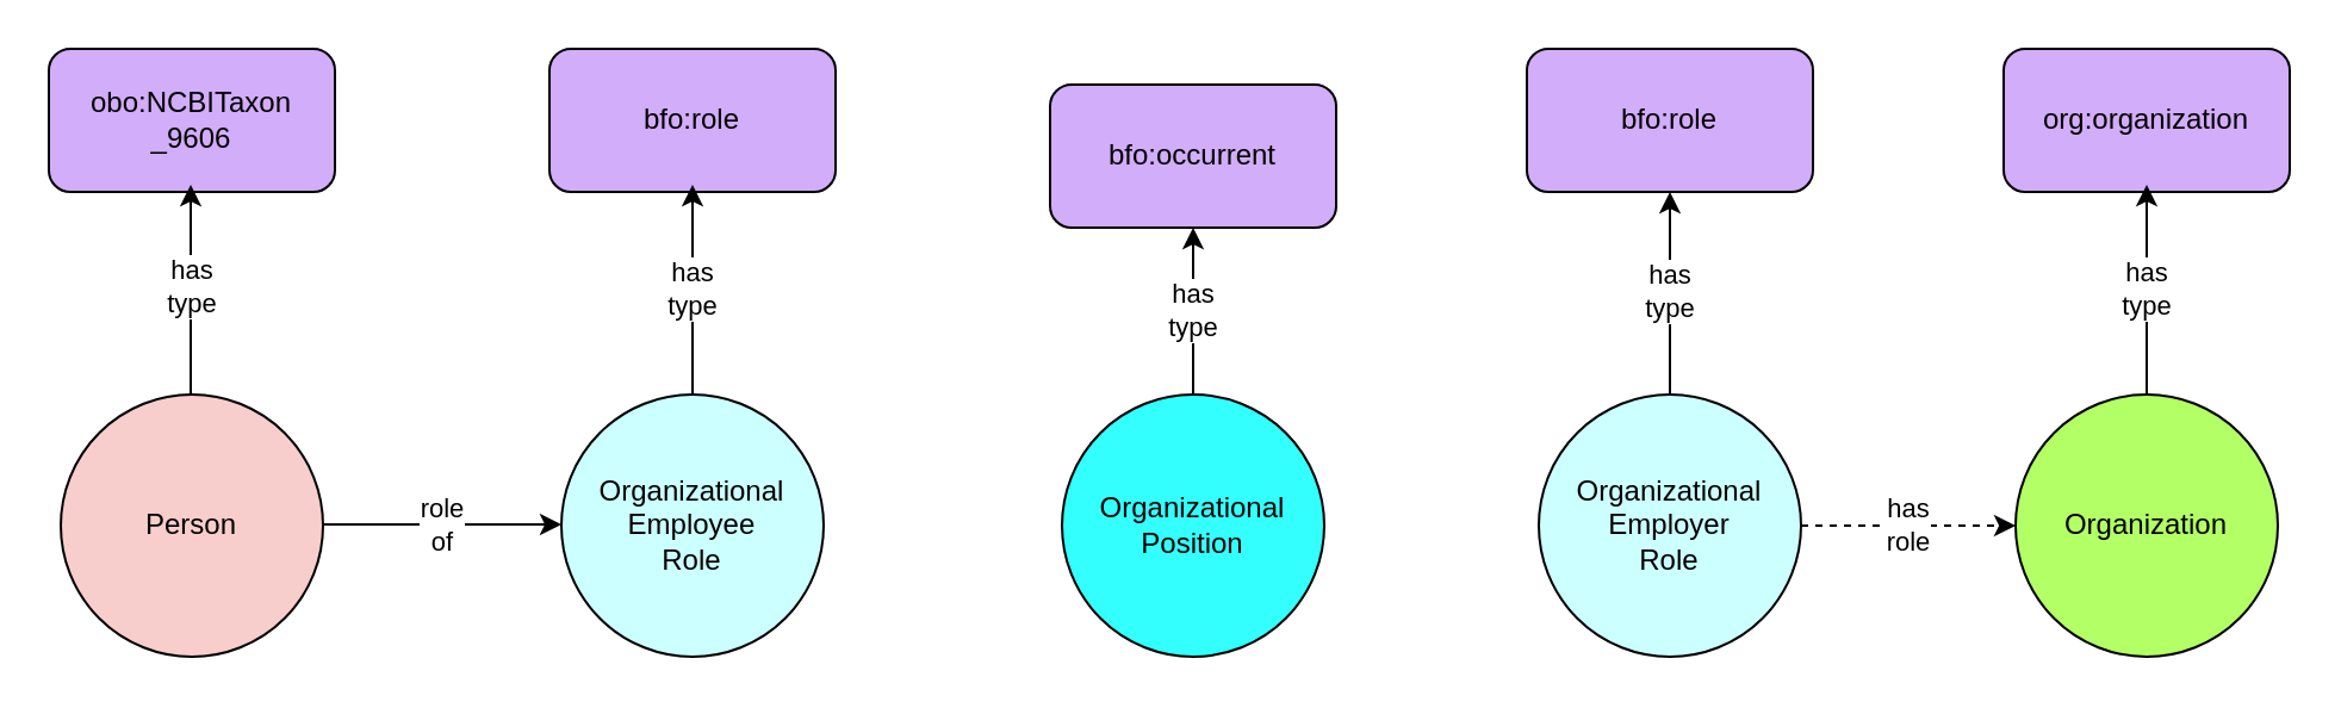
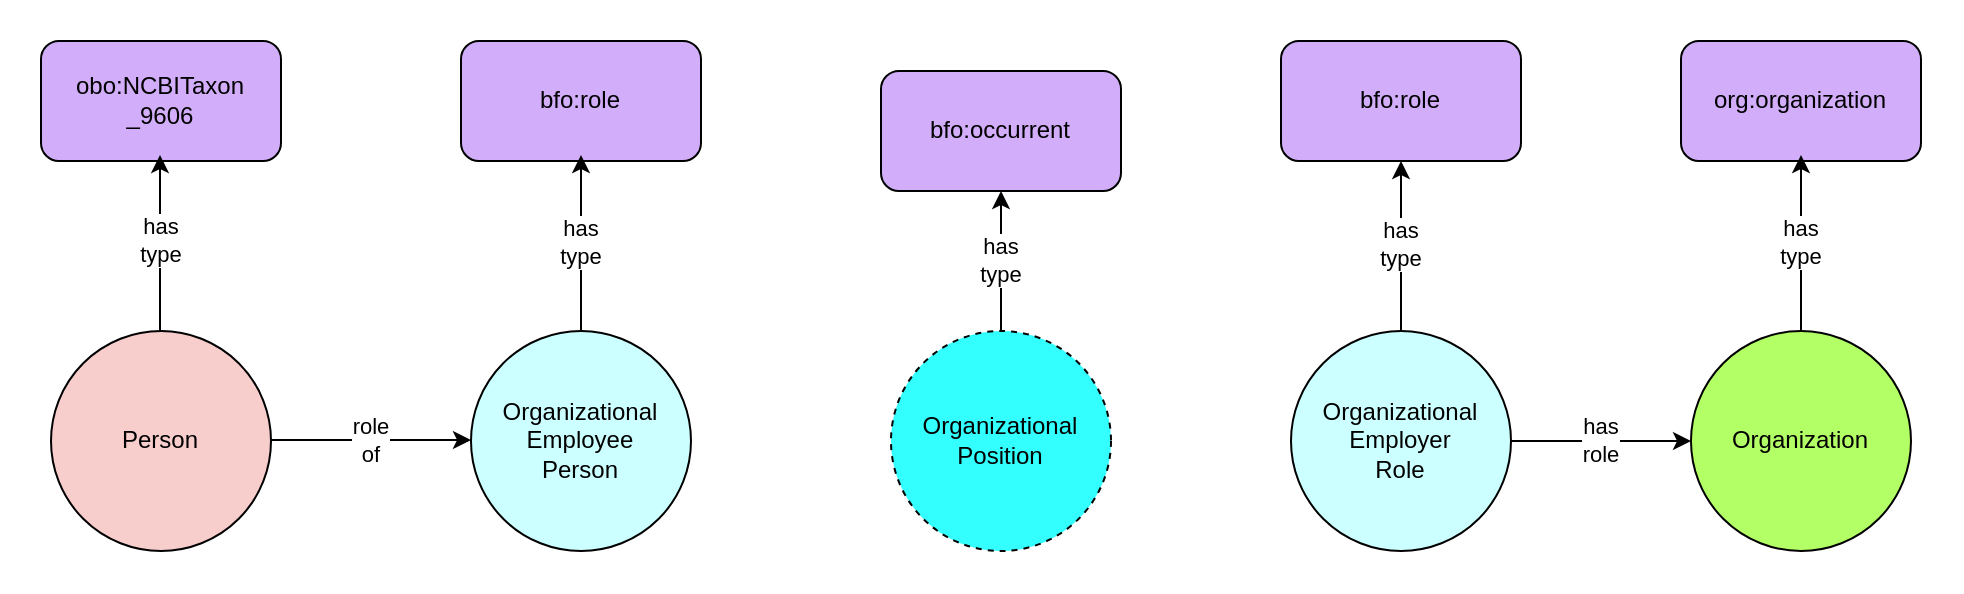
  <mxCell id="0" />
  <mxCell id="1" parent="0" />
  <mxCell id="2" value="bfo:occurrent" style="rounded=1;whiteSpace=wrap;html=1;fillColor=#d2adf9;" parent="1" vertex="1"><mxGeometry x="440" y="35" width="120" height="60" as="geometry" /></mxCell>
  <mxCell id="3" value="bfo:role" style="rounded=1;whiteSpace=wrap;html=1;fillColor=#d2adf9;" parent="1" vertex="1"><mxGeometry x="640" y="20" width="120" height="60" as="geometry" /></mxCell>
  <mxCell id="4" value="org:organization" style="rounded=1;whiteSpace=wrap;html=1;fillColor=#d2adf9;" parent="1" vertex="1"><mxGeometry x="840" y="20" width="120" height="60" as="geometry" /></mxCell>
- <mxCell id="5" value="&lt;div&gt;Organizational&lt;/div&gt;&lt;div&gt;Employee&lt;br&gt;&lt;/div&gt;&lt;div&gt;Role&lt;br&gt;&lt;/div&gt;" style="ellipse;whiteSpace=wrap;html=1;aspect=fixed;fillColor=#CCFFFF;" parent="1" vertex="1"><mxGeometry x="235" y="165" width="110" height="110" as="geometry" /></mxCell>
+ <mxCell id="5" value="&lt;div&gt;Organizational&lt;/div&gt;&lt;div&gt;Employee&lt;br&gt;&lt;/div&gt;&lt;div&gt;Person&lt;br&gt;&lt;/div&gt;" style="ellipse;whiteSpace=wrap;html=1;aspect=fixed;fillColor=#CCFFFF;" parent="1" vertex="1"><mxGeometry x="235" y="165" width="110" height="110" as="geometry" /></mxCell>
  <mxCell id="6" value="bfo:role" style="rounded=1;whiteSpace=wrap;html=1;fillColor=#d2adf9;" parent="1" vertex="1"><mxGeometry x="230" y="20" width="120" height="60" as="geometry" /></mxCell>
- <mxCell id="7" value="&lt;div&gt;Organizational&lt;/div&gt;&lt;div&gt;Position&lt;br&gt;&lt;/div&gt;" style="ellipse;whiteSpace=wrap;html=1;aspect=fixed;fillColor=#33FFFF;" parent="1" vertex="1"><mxGeometry x="445" y="165" width="110" height="110" as="geometry" /></mxCell>
+ <mxCell id="7" value="&lt;div&gt;Organizational&lt;/div&gt;&lt;div&gt;Position&lt;br&gt;&lt;/div&gt;" style="ellipse;whiteSpace=wrap;html=1;aspect=fixed;fillColor=#33FFFF;dashed=1;" parent="1" vertex="1"><mxGeometry x="445" y="165" width="110" height="110" as="geometry" /></mxCell>
  <mxCell id="8" value="&lt;div&gt;Organizational&lt;/div&gt;&lt;div&gt;Employer&lt;/div&gt;&lt;div&gt;Role&lt;br&gt;&lt;/div&gt;" style="ellipse;whiteSpace=wrap;html=1;aspect=fixed;fillColor=#CCFFFF;" parent="1" vertex="1"><mxGeometry x="645" y="165" width="110" height="110" as="geometry" /></mxCell>
  <mxCell id="9" value="Organization" style="ellipse;whiteSpace=wrap;html=1;aspect=fixed;fillColor=#B3FF66;" parent="1" vertex="1"><mxGeometry x="845" y="165" width="110" height="110" as="geometry" /></mxCell>
- <mxCell id="10" value="&lt;div&gt;has&lt;/div&gt;&lt;div&gt;role&lt;/div&gt;" style="endArrow=classic;html=1;exitX=1;exitY=0.5;exitDx=0;exitDy=0;entryX=0;entryY=0.5;entryDx=0;entryDy=0;dashed=1;" parent="1" source="8" target="9" edge="1"><mxGeometry width="50" height="50" relative="1" as="geometry"><mxPoint x="620" y="350" as="sourcePoint" /><mxPoint x="670" y="300" as="targetPoint" /></mxGeometry></mxCell>
+ <mxCell id="10" value="&lt;div&gt;has&lt;/div&gt;&lt;div&gt;role&lt;/div&gt;" style="endArrow=classic;html=1;exitX=1;exitY=0.5;exitDx=0;exitDy=0;entryX=0;entryY=0.5;entryDx=0;entryDy=0;" parent="1" source="8" target="9" edge="1"><mxGeometry width="50" height="50" relative="1" as="geometry"><mxPoint x="620" y="350" as="sourcePoint" /><mxPoint x="670" y="300" as="targetPoint" /></mxGeometry></mxCell>
  <mxCell id="11" value="&lt;div&gt;has&lt;/div&gt;&lt;div&gt;type&lt;br&gt;&lt;/div&gt;" style="endArrow=classic;html=1;exitX=0.5;exitY=0;exitDx=0;exitDy=0;" parent="1" source="5" edge="1"><mxGeometry width="50" height="50" relative="1" as="geometry"><mxPoint x="500" y="267" as="sourcePoint" /><mxPoint x="290" y="77" as="targetPoint" /></mxGeometry></mxCell>
  <mxCell id="12" value="&lt;div&gt;has&lt;/div&gt;&lt;div&gt;type&lt;br&gt;&lt;/div&gt;" style="endArrow=classic;html=1;entryX=0.5;entryY=1;entryDx=0;entryDy=0;" parent="1" source="7" target="2" edge="1"><mxGeometry width="50" height="50" relative="1" as="geometry"><mxPoint x="300" y="162" as="sourcePoint" /><mxPoint x="300" y="87" as="targetPoint" /></mxGeometry></mxCell>
  <mxCell id="13" value="&lt;div&gt;has&lt;/div&gt;&lt;div&gt;type&lt;br&gt;&lt;/div&gt;" style="endArrow=classic;html=1;exitX=0.5;exitY=0;exitDx=0;exitDy=0;entryX=0.5;entryY=1;entryDx=0;entryDy=0;" parent="1" source="8" target="3" edge="1"><mxGeometry width="50" height="50" relative="1" as="geometry"><mxPoint x="310" y="172" as="sourcePoint" /><mxPoint x="310" y="97" as="targetPoint" /></mxGeometry></mxCell>
  <mxCell id="14" value="&lt;div&gt;has&lt;/div&gt;&lt;div&gt;type&lt;br&gt;&lt;/div&gt;" style="endArrow=classic;html=1;" parent="1" source="9" edge="1"><mxGeometry width="50" height="50" relative="1" as="geometry"><mxPoint x="320" y="182" as="sourcePoint" /><mxPoint x="900" y="77" as="targetPoint" /></mxGeometry></mxCell>
  <mxCell id="15" value="Person" style="ellipse;whiteSpace=wrap;html=1;aspect=fixed;fillColor=#f8cecc;" parent="1" vertex="1"><mxGeometry x="25" y="165" width="110" height="110" as="geometry" /></mxCell>
  <mxCell id="16" value="&lt;div&gt;obo:NCBITaxon&lt;/div&gt;&lt;div&gt;_9606&lt;/div&gt;" style="rounded=1;whiteSpace=wrap;html=1;fillColor=#d2adf9;" parent="1" vertex="1"><mxGeometry x="20" y="20" width="120" height="60" as="geometry" /></mxCell>
  <mxCell id="17" value="&lt;div&gt;has&lt;/div&gt;&lt;div&gt;type&lt;br&gt;&lt;/div&gt;" style="endArrow=classic;html=1;exitX=0.5;exitY=0;exitDx=0;exitDy=0;" parent="1" edge="1"><mxGeometry x="0.023" width="50" height="50" relative="1" as="geometry"><mxPoint x="79.5" y="165" as="sourcePoint" /><mxPoint x="79.5" y="77" as="targetPoint" /><mxPoint as="offset" /></mxGeometry></mxCell>
  <mxCell id="18" value="&lt;div&gt;role&lt;/div&gt;&lt;div&gt;of&lt;/div&gt;" style="endArrow=classic;html=1;exitX=1;exitY=0.5;exitDx=0;exitDy=0;entryX=0;entryY=0.5;entryDx=0;entryDy=0;" parent="1" edge="1"><mxGeometry width="50" height="50" relative="1" as="geometry"><mxPoint x="135" y="219.5" as="sourcePoint" /><mxPoint x="235" y="219.5" as="targetPoint" /></mxGeometry></mxCell>
